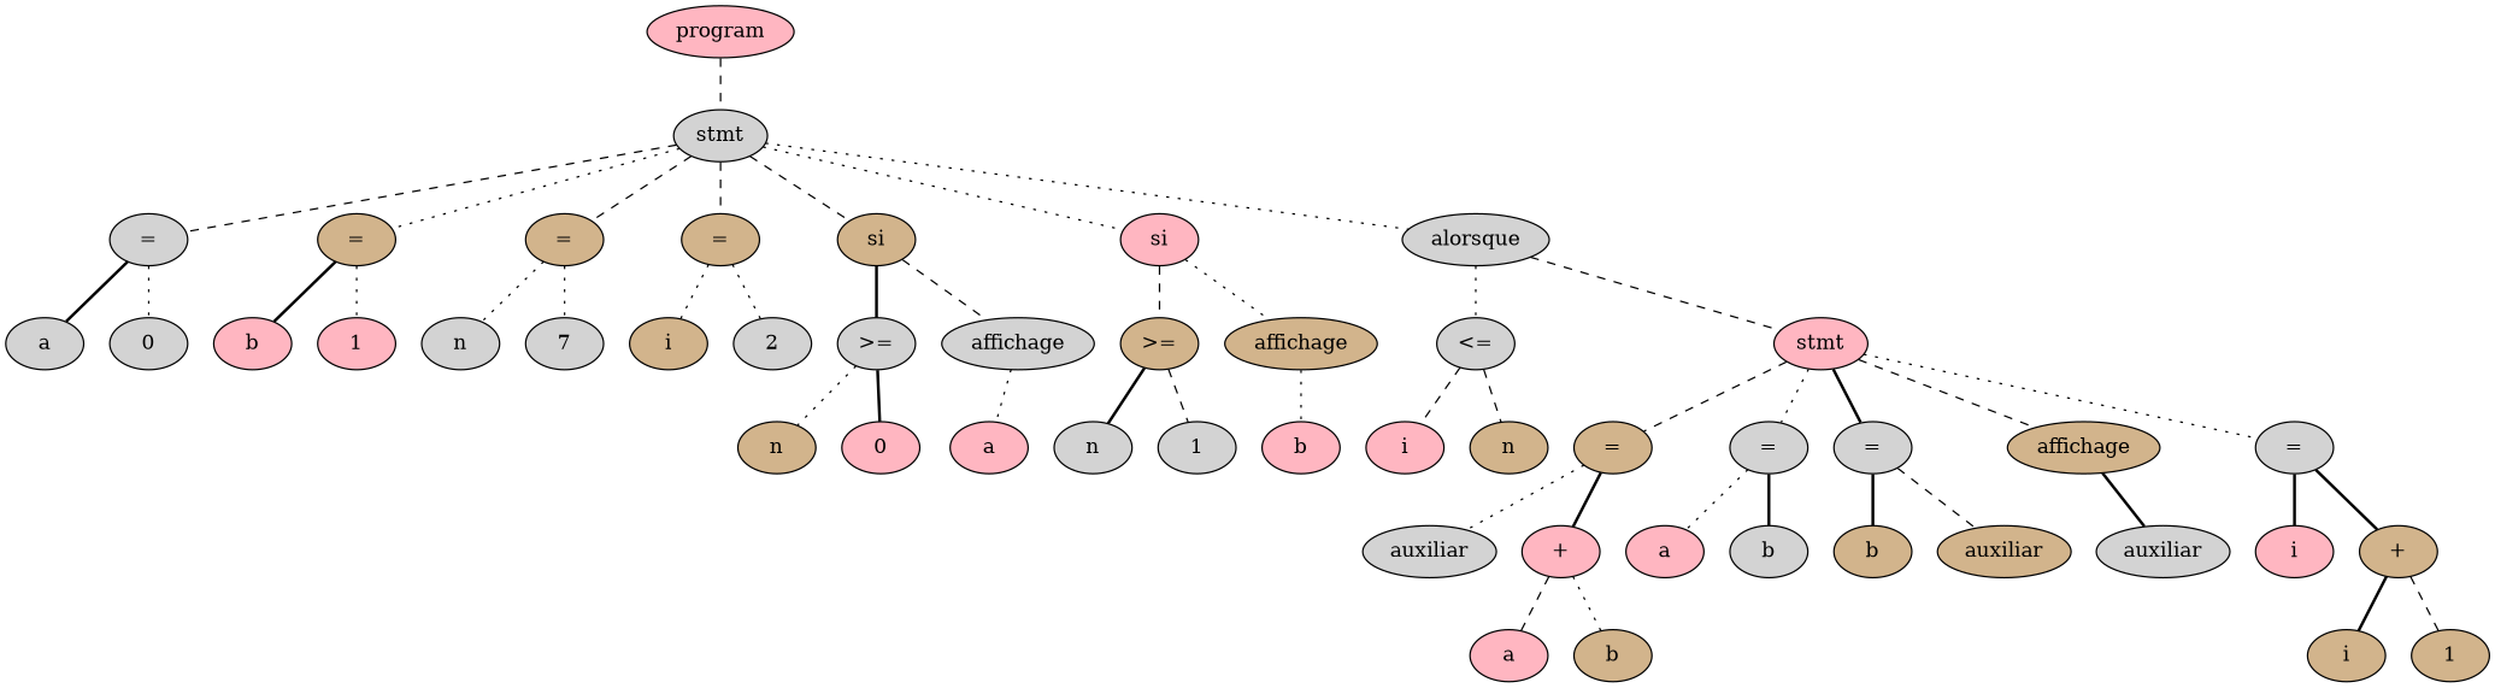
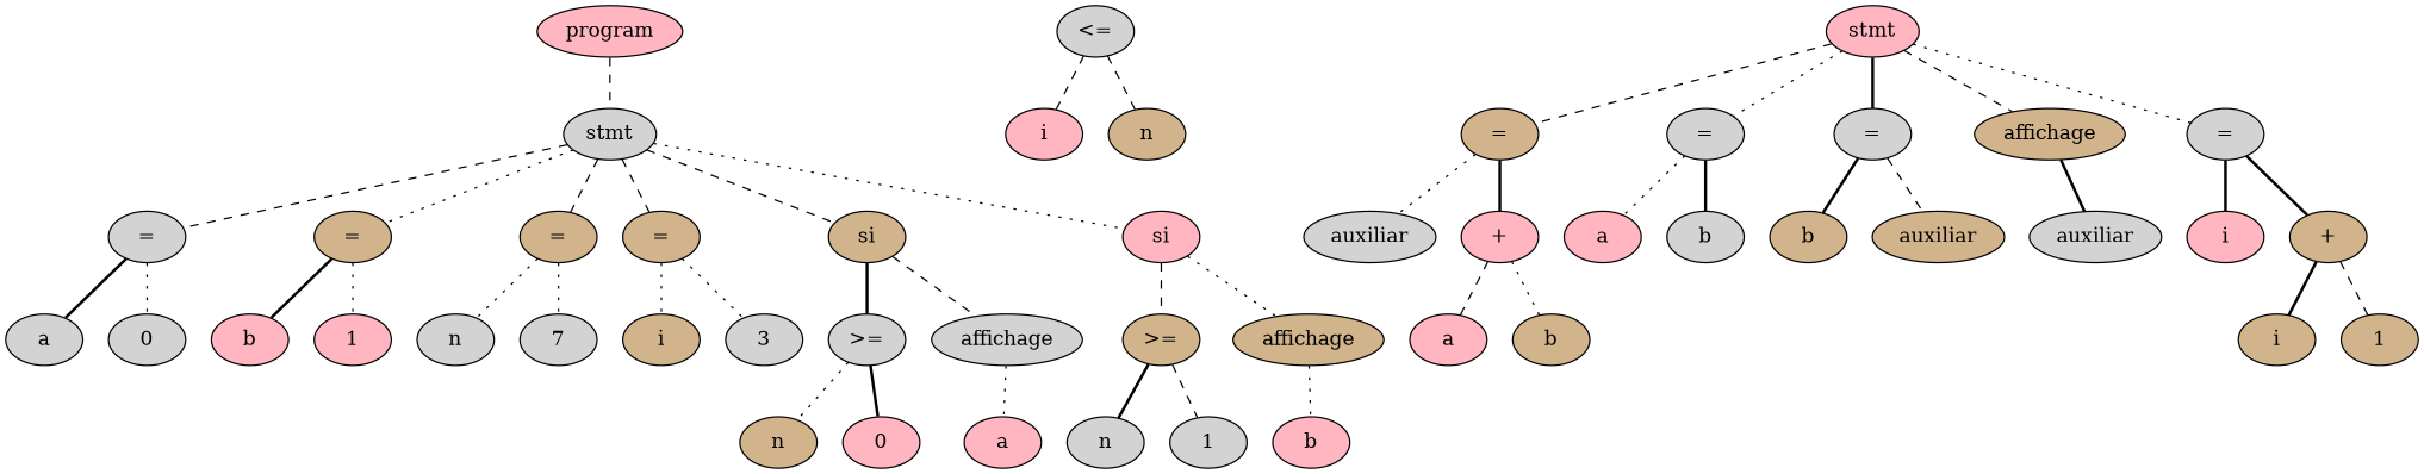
  graph {
    node [fillcolor=lightgrey style=filled]
    edge [style=dotted]
    n1 [fillcolor=lightpink label=program]
    n2 [label=stmt]
    n3 [label="="]
    n4 [fillcolor=tan label="="]
    n5 [fillcolor=tan label="="]
    n6 [fillcolor=tan label="="]
    n7 [fillcolor=tan label=si]
    n8 [fillcolor=lightpink label=si]
-   n9 [label=alorsque]
    n10 [label=a]
    n11 [label=0]
    n12 [fillcolor=lightpink label=b]
    n13 [fillcolor=lightpink label=1]
    n14 [label=n]
    n15 [label=7]
    n16 [fillcolor=tan label=i]
-   n17 [label=2]
+   n17 [label=3]
    n18 [label=">="]
    n19 [label=affichage]
    n20 [fillcolor=tan label=">="]
    n21 [fillcolor=tan label=affichage]
    n22 [label="<="]
    n23 [fillcolor=lightpink label=stmt]
    n24 [fillcolor=tan label=n]
    n25 [fillcolor=lightpink label=0]
    n26 [fillcolor=lightpink label=a]
    n27 [label=n]
    n28 [label=1]
    n29 [fillcolor=lightpink label=b]
    n30 [fillcolor=lightpink label=i]
    n31 [fillcolor=tan label=n]
    n32 [fillcolor=tan label="="]
    n33 [label="="]
    n34 [label="="]
    n35 [fillcolor=tan label=affichage]
    n36 [label="="]
    n37 [label=auxiliar]
    n38 [fillcolor=lightpink label="+"]
    n39 [fillcolor=lightpink label=a]
    n40 [label=b]
    n41 [fillcolor=tan label=b]
    n42 [fillcolor=tan label=auxiliar]
    n43 [label=auxiliar]
    n44 [fillcolor=lightpink label=i]
    n45 [fillcolor=tan label="+"]
    n46 [fillcolor=lightpink label=a]
    n47 [fillcolor=tan label=b]
    n48 [fillcolor=tan label=i]
    n49 [fillcolor=tan label=1]
    n1 -- n2 [style=dashed]
    n2 -- n3 [style=dashed]
    n2 -- n4
    n2 -- n5 [style=dashed]
    n2 -- n6 [style=dashed]
    n2 -- n7 [style=dashed]
    n2 -- n8
-   n2 -- n9
    n3 -- n10 [style=bold]
    n3 -- n11
    n4 -- n12 [style=bold]
    n4 -- n13
    n5 -- n14
    n5 -- n15
    n6 -- n16
    n6 -- n17
    n7 -- n18 [style=bold]
    n7 -- n19 [style=dashed]
    n8 -- n20 [style=dashed]
    n8 -- n21
-   n9 -- n22
-   n9 -- n23 [style=dashed]
    n18 -- n24
    n18 -- n25 [style=bold]
    n19 -- n26
    n20 -- n27 [style=bold]
    n20 -- n28 [style=dashed]
    n21 -- n29
    n22 -- n30 [style=dashed]
    n22 -- n31 [style=dashed]
    n23 -- n32 [style=dashed]
    n23 -- n33
    n23 -- n34 [style=bold]
    n23 -- n35 [style=dashed]
    n23 -- n36
    n32 -- n37
    n32 -- n38 [style=bold]
    n33 -- n39
    n33 -- n40 [style=bold]
    n34 -- n41 [style=bold]
    n34 -- n42 [style=dashed]
    n35 -- n43 [style=bold]
    n36 -- n44 [style=bold]
    n36 -- n45 [style=bold]
    n38 -- n46 [style=dashed]
    n38 -- n47
    n45 -- n48 [style=bold]
    n45 -- n49 [style=dashed]
  }
